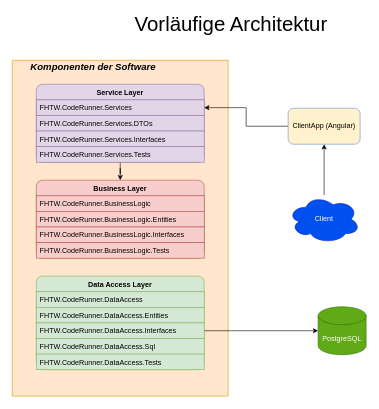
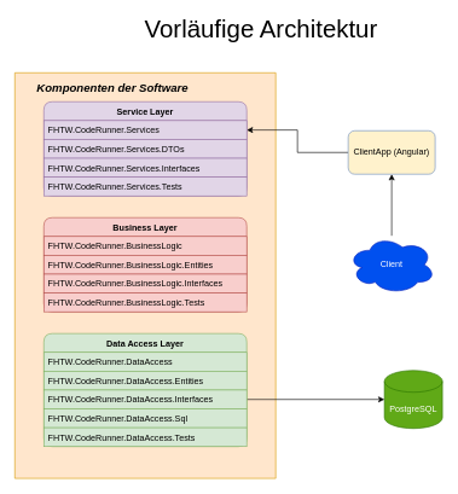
  <mxCell id="0" />
  <mxCell id="1" parent="0" />
  <mxCell id="2" value="" style="verticalLabelPosition=bottom;verticalAlign=top;html=1;shape=mxgraph.basic.rect;fillColor2=none;strokeWidth=1;size=20;indent=5;fillColor=#ffe6cc;strokeColor=#d79b00;" vertex="1" parent="1"><mxGeometry x="20" y="100" width="360" height="560" as="geometry" /></mxCell>
- <mxCell id="3" style="edgeStyle=orthogonalEdgeStyle;rounded=0;orthogonalLoop=1;jettySize=auto;html=1;entryX=0.5;entryY=0;entryDx=0;entryDy=0;" edge="1" parent="1" source="12" target="17"><mxGeometry relative="1" as="geometry" /></mxCell>
  <mxCell id="4" value="PostgreSQL" style="shape=cylinder3;whiteSpace=wrap;html=1;boundedLbl=1;backgroundOutline=1;size=15;fillColor=#60a917;strokeColor=#2D7600;fontColor=#ffffff;" vertex="1" parent="1"><mxGeometry x="530" y="511" width="80" height="80" as="geometry" /></mxCell>
  <mxCell id="5" style="edgeStyle=orthogonalEdgeStyle;rounded=0;orthogonalLoop=1;jettySize=auto;html=1;exitX=1;exitY=0.5;exitDx=0;exitDy=0;entryX=0;entryY=0.5;entryDx=0;entryDy=0;entryPerimeter=0;" edge="1" parent="1" source="25" target="4"><mxGeometry relative="1" as="geometry" /></mxCell>
  <mxCell id="6" style="edgeStyle=orthogonalEdgeStyle;rounded=0;orthogonalLoop=1;jettySize=auto;html=1;entryX=0.5;entryY=1;entryDx=0;entryDy=0;fontSize=16;" edge="1" parent="1" source="7" target="10"><mxGeometry relative="1" as="geometry" /></mxCell>
  <mxCell id="7" value="Client" style="ellipse;shape=cloud;whiteSpace=wrap;html=1;fillColor=#0050ef;strokeColor=#001DBC;fontColor=#ffffff;" vertex="1" parent="1"><mxGeometry x="480" y="325" width="120" height="80" as="geometry" /></mxCell>
- <mxCell id="8" value="&lt;span&gt;&lt;b&gt;Komponenten der Software&lt;/b&gt;&lt;/span&gt;" style="text;html=1;strokeColor=none;fillColor=none;align=center;verticalAlign=middle;whiteSpace=wrap;rounded=0;fontSize=16;fontStyle=2" vertex="1" parent="1"><mxGeometry x="30" y="100" width="250" height="20" as="geometry" /></mxCell>
+ <mxCell id="8" value="&lt;span&gt;&lt;b&gt;Komponenten der Software&lt;/b&gt;&lt;/span&gt;" style="text;html=1;strokeColor=none;fillColor=none;align=center;verticalAlign=middle;whiteSpace=wrap;rounded=0;fontSize=16;fontStyle=2" vertex="1" parent="1"><mxGeometry x="30" y="110" width="250" height="20" as="geometry" /></mxCell>
  <mxCell id="9" style="edgeStyle=orthogonalEdgeStyle;rounded=0;orthogonalLoop=1;jettySize=auto;html=1;entryX=1;entryY=0.5;entryDx=0;entryDy=0;fontSize=16;" edge="1" parent="1" source="10" target="13"><mxGeometry relative="1" as="geometry" /></mxCell>
  <mxCell id="10" value="ClientApp (Angular)" style="rounded=1;whiteSpace=wrap;html=1;fontSize=12;fillColor=#fff2cc;strokeColor=#6c8ebf;" vertex="1" parent="1"><mxGeometry x="480" y="180" width="120" height="60" as="geometry" /></mxCell>
- <mxCell id="11" value="Vorläufige Architektur" style="text;html=1;strokeColor=none;fillColor=none;align=center;verticalAlign=middle;whiteSpace=wrap;rounded=0;fontSize=34;" vertex="1" parent="1"><mxGeometry x="205" y="20" width="360" height="40" as="geometry" /></mxCell>
+ <mxCell id="11" value="Vorläufige Architektur" style="text;html=1;strokeColor=none;fillColor=none;align=center;verticalAlign=middle;whiteSpace=wrap;rounded=0;fontSize=34;" vertex="1" parent="1"><mxGeometry x="180" y="20" width="360" height="40" as="geometry" /></mxCell>
  <mxCell id="12" value="Service Layer" style="swimlane;fontStyle=1;childLayout=stackLayout;horizontal=1;startSize=26;horizontalStack=0;resizeParent=1;resizeParentMax=0;resizeLast=0;collapsible=1;marginBottom=0;fillColor=#e1d5e7;strokeColor=#9673a6;rounded=1;glass=0;swimlaneLine=1;sketch=0;" vertex="1" parent="1"><mxGeometry x="60" y="140" width="280" height="130" as="geometry" /></mxCell>
  <mxCell id="13" value="FHTW.CodeRunner.Services" style="text;strokeColor=#9673a6;fillColor=#e1d5e7;align=left;verticalAlign=top;spacingLeft=4;spacingRight=4;overflow=hidden;rotatable=0;points=[[0,0.5],[1,0.5]];portConstraint=eastwest;rounded=0;glass=0;sketch=0;" vertex="1" parent="12"><mxGeometry y="26" width="280" height="26" as="geometry" /></mxCell>
  <mxCell id="14" value="FHTW.CodeRunner.Services.DTOs" style="text;strokeColor=#9673a6;fillColor=#e1d5e7;align=left;verticalAlign=top;spacingLeft=4;spacingRight=4;overflow=hidden;rotatable=0;points=[[0,0.5],[1,0.5]];portConstraint=eastwest;rounded=0;glass=0;sketch=0;" vertex="1" parent="12"><mxGeometry y="52" width="280" height="26" as="geometry" /></mxCell>
  <mxCell id="15" value="FHTW.CodeRunner.Services.Interfaces" style="text;strokeColor=#9673a6;fillColor=#e1d5e7;align=left;verticalAlign=top;spacingLeft=4;spacingRight=4;overflow=hidden;rotatable=0;points=[[0,0.5],[1,0.5]];portConstraint=eastwest;rounded=0;glass=0;sketch=0;" vertex="1" parent="12"><mxGeometry y="78" width="280" height="26" as="geometry" /></mxCell>
  <mxCell id="16" value="FHTW.CodeRunner.Services.Tests" style="text;strokeColor=#9673a6;fillColor=#e1d5e7;align=left;verticalAlign=top;spacingLeft=4;spacingRight=4;overflow=hidden;rotatable=0;points=[[0,0.5],[1,0.5]];portConstraint=eastwest;rounded=0;glass=0;sketch=0;" vertex="1" parent="12"><mxGeometry y="104" width="280" height="26" as="geometry" /></mxCell>
  <mxCell id="17" value="Business Layer" style="swimlane;fontStyle=1;childLayout=stackLayout;horizontal=1;startSize=26;horizontalStack=0;resizeParent=1;resizeParentMax=0;resizeLast=0;collapsible=1;marginBottom=0;rounded=1;fillColor=#f8cecc;strokeColor=#b85450;" vertex="1" parent="1"><mxGeometry x="60" y="300" width="280" height="130" as="geometry"><mxRectangle x="240" y="280" width="110" height="26" as="alternateBounds" /></mxGeometry></mxCell>
  <mxCell id="18" value="FHTW.CodeRunner.BusinessLogic" style="text;strokeColor=#b85450;fillColor=#f8cecc;align=left;verticalAlign=top;spacingLeft=4;spacingRight=4;overflow=hidden;rotatable=0;points=[[0,0.5],[1,0.5]];portConstraint=eastwest;" vertex="1" parent="17"><mxGeometry y="26" width="280" height="26" as="geometry" /></mxCell>
  <mxCell id="19" value="FHTW.CodeRunner.BusinessLogic.Entities" style="text;strokeColor=#b85450;fillColor=#f8cecc;align=left;verticalAlign=top;spacingLeft=4;spacingRight=4;overflow=hidden;rotatable=0;points=[[0,0.5],[1,0.5]];portConstraint=eastwest;" vertex="1" parent="17"><mxGeometry y="52" width="280" height="26" as="geometry" /></mxCell>
  <mxCell id="20" value="FHTW.CodeRunner.BusinessLogic.Interfaces" style="text;strokeColor=#b85450;fillColor=#f8cecc;align=left;verticalAlign=top;spacingLeft=4;spacingRight=4;overflow=hidden;rotatable=0;points=[[0,0.5],[1,0.5]];portConstraint=eastwest;" vertex="1" parent="17"><mxGeometry y="78" width="280" height="26" as="geometry" /></mxCell>
  <mxCell id="21" value="FHTW.CodeRunner.BusinessLogic.Tests" style="text;strokeColor=#b85450;fillColor=#f8cecc;align=left;verticalAlign=top;spacingLeft=4;spacingRight=4;overflow=hidden;rotatable=0;points=[[0,0.5],[1,0.5]];portConstraint=eastwest;" vertex="1" parent="17"><mxGeometry y="104" width="280" height="26" as="geometry" /></mxCell>
  <mxCell id="22" value="Data Access Layer" style="swimlane;fontStyle=1;childLayout=stackLayout;horizontal=1;startSize=26;fillColor=#d5e8d4;horizontalStack=0;resizeParent=1;resizeParentMax=0;resizeLast=0;collapsible=1;marginBottom=0;rounded=1;strokeColor=#82b366;" vertex="1" parent="1"><mxGeometry x="60" y="460" width="280" height="156" as="geometry"><mxRectangle x="240" y="280" width="110" height="26" as="alternateBounds" /></mxGeometry></mxCell>
  <mxCell id="23" value="FHTW.CodeRunner.DataAccess" style="text;strokeColor=#82b366;fillColor=#d5e8d4;align=left;verticalAlign=top;spacingLeft=4;spacingRight=4;overflow=hidden;rotatable=0;points=[[0,0.5],[1,0.5]];portConstraint=eastwest;" vertex="1" parent="22"><mxGeometry y="26" width="280" height="26" as="geometry" /></mxCell>
  <mxCell id="24" value="FHTW.CodeRunner.DataAccess.Entities" style="text;strokeColor=#82b366;fillColor=#d5e8d4;align=left;verticalAlign=top;spacingLeft=4;spacingRight=4;overflow=hidden;rotatable=0;points=[[0,0.5],[1,0.5]];portConstraint=eastwest;" vertex="1" parent="22"><mxGeometry y="52" width="280" height="26" as="geometry" /></mxCell>
  <mxCell id="25" value="FHTW.CodeRunner.DataAccess.Interfaces" style="text;strokeColor=#82b366;fillColor=#d5e8d4;align=left;verticalAlign=top;spacingLeft=4;spacingRight=4;overflow=hidden;rotatable=0;points=[[0,0.5],[1,0.5]];portConstraint=eastwest;" vertex="1" parent="22"><mxGeometry y="78" width="280" height="26" as="geometry" /></mxCell>
  <mxCell id="26" value="FHTW.CodeRunner.DataAccess.Sql" style="text;strokeColor=#82b366;fillColor=#d5e8d4;align=left;verticalAlign=top;spacingLeft=4;spacingRight=4;overflow=hidden;rotatable=0;points=[[0,0.5],[1,0.5]];portConstraint=eastwest;" vertex="1" parent="22"><mxGeometry y="104" width="280" height="26" as="geometry" /></mxCell>
  <mxCell id="27" value="FHTW.CodeRunner.DataAccess.Tests" style="text;strokeColor=#82b366;fillColor=#d5e8d4;align=left;verticalAlign=top;spacingLeft=4;spacingRight=4;overflow=hidden;rotatable=0;points=[[0,0.5],[1,0.5]];portConstraint=eastwest;" vertex="1" parent="22"><mxGeometry y="130" width="280" height="26" as="geometry" /></mxCell>
